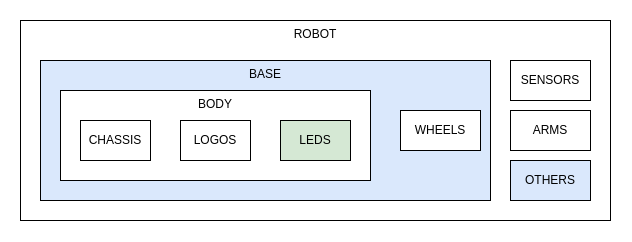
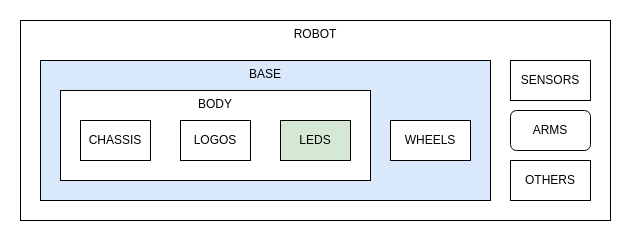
  <mxCell id="0" />
  <mxCell id="1" parent="0" />
  <mxCell id="2" value="ROBOT" style="rounded=0;whiteSpace=wrap;html=1;verticalAlign=top;align=center;" vertex="1" parent="1"><mxGeometry x="20" y="20" width="590" height="200" as="geometry" /></mxCell>
  <mxCell id="3" value="BASE" style="rounded=0;whiteSpace=wrap;html=1;verticalAlign=top;align=center;fillColor=#dae8fc;" vertex="1" parent="1"><mxGeometry x="40" y="60" width="450" height="140" as="geometry" /></mxCell>
  <mxCell id="4" value="BODY" style="rounded=0;whiteSpace=wrap;html=1;verticalAlign=top;align=center;" vertex="1" parent="1"><mxGeometry x="60" y="90" width="310" height="90" as="geometry" /></mxCell>
  <mxCell id="5" value="CHASSIS" style="rounded=0;whiteSpace=wrap;html=1;verticalAlign=middle;align=center;" vertex="1" parent="1"><mxGeometry x="80" y="120" width="70" height="40" as="geometry" /></mxCell>
  <mxCell id="6" value="LOGOS" style="rounded=0;whiteSpace=wrap;html=1;verticalAlign=middle;align=center;" vertex="1" parent="1"><mxGeometry x="180" y="120" width="70" height="40" as="geometry" /></mxCell>
  <mxCell id="7" value="LEDS" style="rounded=0;whiteSpace=wrap;html=1;verticalAlign=middle;align=center;fillColor=#d5e8d4;" vertex="1" parent="1"><mxGeometry x="280" y="120" width="70" height="40" as="geometry" /></mxCell>
- <mxCell id="8" value="WHEELS" style="rounded=0;whiteSpace=wrap;html=1;verticalAlign=middle;align=center;" vertex="1" parent="1"><mxGeometry x="400" y="110" width="80" height="40" as="geometry" /></mxCell>
+ <mxCell id="8" value="WHEELS" style="rounded=0;whiteSpace=wrap;html=1;verticalAlign=middle;align=center;" vertex="1" parent="1"><mxGeometry x="390" y="120" width="80" height="40" as="geometry" /></mxCell>
  <mxCell id="9" value="SENSORS" style="rounded=0;whiteSpace=wrap;html=1;verticalAlign=middle;align=center;" vertex="1" parent="1"><mxGeometry x="510" y="60" width="80" height="40" as="geometry" /></mxCell>
- <mxCell id="10" value="ARMS" style="rounded=0;whiteSpace=wrap;html=1;verticalAlign=middle;align=center;" vertex="1" parent="1"><mxGeometry x="510" y="110" width="80" height="40" as="geometry" /></mxCell>
- <mxCell id="11" value="OTHERS" style="rounded=0;whiteSpace=wrap;html=1;verticalAlign=middle;align=center;fillColor=#dae8fc;" vertex="1" parent="1"><mxGeometry x="510" y="160" width="80" height="40" as="geometry" /></mxCell>
+ <mxCell id="10" value="ARMS" style="whiteSpace=wrap;html=1;verticalAlign=middle;align=center;rounded=1;" vertex="1" parent="1"><mxGeometry x="510" y="110" width="80" height="40" as="geometry" /></mxCell>
+ <mxCell id="11" value="OTHERS" style="rounded=0;whiteSpace=wrap;html=1;verticalAlign=middle;align=center;" vertex="1" parent="1"><mxGeometry x="510" y="160" width="80" height="40" as="geometry" /></mxCell>
